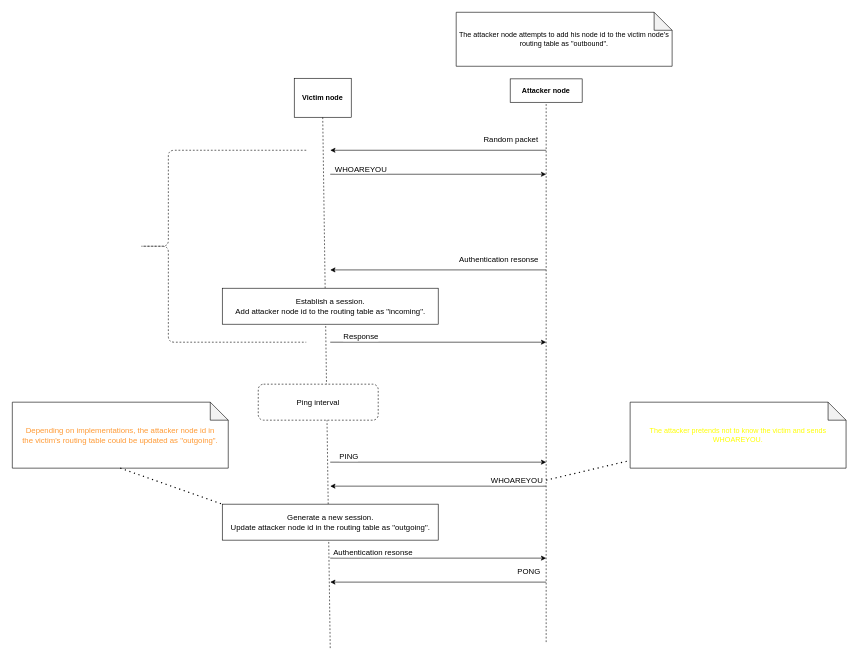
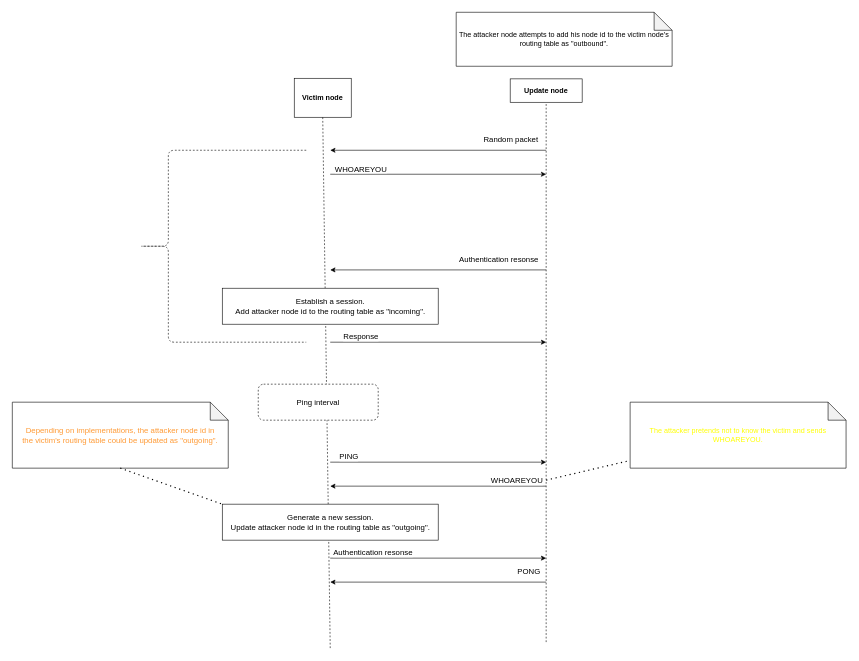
  <mxCell id="0" />
  <mxCell id="1" parent="0" />
  <mxCell id="2" value="Victim node" style="rounded=0;whiteSpace=wrap;html=1;fontStyle=1" parent="1" vertex="1"><mxGeometry x="490" y="130" width="95" height="65" as="geometry" /></mxCell>
- <mxCell id="3" value="Attacker node" style="rounded=0;whiteSpace=wrap;html=1;fontStyle=1" parent="1" vertex="1"><mxGeometry x="850" y="131" width="120" height="39" as="geometry" /></mxCell>
+ <mxCell id="3" value="Update node" style="rounded=0;whiteSpace=wrap;html=1;fontStyle=1" parent="1" vertex="1"><mxGeometry x="850" y="131" width="120" height="39" as="geometry" /></mxCell>
  <mxCell id="4" value="" style="endArrow=none;dashed=1;html=1;fontSize=12;entryX=0.5;entryY=1;entryDx=0;entryDy=0;" parent="1" target="2" edge="1"><mxGeometry width="50" height="50" relative="1" as="geometry"><mxPoint x="550" y="1080" as="sourcePoint" /><mxPoint x="570" y="240" as="targetPoint" /></mxGeometry></mxCell>
  <mxCell id="5" value="" style="endArrow=none;dashed=1;html=1;fontSize=12;entryX=0.5;entryY=1;entryDx=0;entryDy=0;" parent="1" target="3" edge="1"><mxGeometry width="50" height="50" relative="1" as="geometry"><mxPoint x="910" y="1070" as="sourcePoint" /><mxPoint x="560" y="181" as="targetPoint" /></mxGeometry></mxCell>
  <mxCell id="6" value="The attacker node attempts to add his node id to the victim node's routing table as &quot;outbound&quot;." style="shape=note;whiteSpace=wrap;html=1;backgroundOutline=1;darkOpacity=0.05;" parent="1" vertex="1"><mxGeometry x="760" y="20" width="360" height="90" as="geometry" /></mxCell>
  <mxCell id="7" value="" style="endArrow=classic;html=1;" parent="1" edge="1"><mxGeometry width="50" height="50" relative="1" as="geometry"><mxPoint x="910" y="250" as="sourcePoint" /><mxPoint x="550" y="250" as="targetPoint" /></mxGeometry></mxCell>
  <mxCell id="8" value="Random packet" style="edgeLabel;html=1;align=center;verticalAlign=middle;resizable=0;points=[];fontSize=13;" vertex="1" connectable="0" parent="7"><mxGeometry x="-0.217" y="-2" relative="1" as="geometry"><mxPoint x="81" y="-18" as="offset" /></mxGeometry></mxCell>
  <mxCell id="9" value="" style="endArrow=classic;html=1;" edge="1" parent="1"><mxGeometry width="50" height="50" relative="1" as="geometry"><mxPoint x="550" y="290" as="sourcePoint" /><mxPoint x="910" y="290" as="targetPoint" /></mxGeometry></mxCell>
  <mxCell id="10" value="WHOAREYOU" style="edgeLabel;html=1;align=center;verticalAlign=middle;resizable=0;points=[];fontSize=13;" vertex="1" connectable="0" parent="9"><mxGeometry x="0.211" y="2" relative="1" as="geometry"><mxPoint x="-168" y="-8" as="offset" /></mxGeometry></mxCell>
  <mxCell id="11" value="" style="endArrow=classic;html=1;" edge="1" parent="1"><mxGeometry width="50" height="50" relative="1" as="geometry"><mxPoint x="910" y="449.5" as="sourcePoint" /><mxPoint x="550" y="449.5" as="targetPoint" /></mxGeometry></mxCell>
  <mxCell id="12" value="Authentication resonse" style="edgeLabel;html=1;align=center;verticalAlign=middle;resizable=0;points=[];fontSize=13;" vertex="1" connectable="0" parent="11"><mxGeometry x="-0.217" y="-2" relative="1" as="geometry"><mxPoint x="61" y="-17" as="offset" /></mxGeometry></mxCell>
  <mxCell id="13" value="Establish a session.&lt;br&gt;Add attacker node id to the routing table as &quot;incoming&quot;." style="html=1;dashed=0;whitespace=wrap;fontSize=13;" vertex="1" parent="1"><mxGeometry x="370" y="480" width="360" height="60" as="geometry" /></mxCell>
  <mxCell id="14" value="" style="endArrow=classic;html=1;" edge="1" parent="1"><mxGeometry width="50" height="50" relative="1" as="geometry"><mxPoint x="550" y="570" as="sourcePoint" /><mxPoint x="910" y="570" as="targetPoint" /></mxGeometry></mxCell>
  <mxCell id="15" value="Response" style="edgeLabel;html=1;align=center;verticalAlign=middle;resizable=0;points=[];fontSize=13;" vertex="1" connectable="0" parent="14"><mxGeometry x="0.211" y="2" relative="1" as="geometry"><mxPoint x="-168" y="-8" as="offset" /></mxGeometry></mxCell>
  <mxCell id="16" value="" style="endArrow=classic;html=1;" edge="1" parent="1"><mxGeometry width="50" height="50" relative="1" as="geometry"><mxPoint x="550" y="770" as="sourcePoint" /><mxPoint x="910" y="770" as="targetPoint" /></mxGeometry></mxCell>
  <mxCell id="17" value="PING" style="edgeLabel;html=1;align=center;verticalAlign=middle;resizable=0;points=[];fontSize=13;" vertex="1" connectable="0" parent="16"><mxGeometry x="0.211" y="2" relative="1" as="geometry"><mxPoint x="-188" y="-8" as="offset" /></mxGeometry></mxCell>
  <mxCell id="18" value="Ping interval" style="rounded=1;whiteSpace=wrap;html=1;fontSize=13;dashed=1;" vertex="1" parent="1"><mxGeometry x="430" y="640" width="200" height="60" as="geometry" /></mxCell>
  <mxCell id="19" value="" style="endArrow=classic;html=1;" edge="1" parent="1"><mxGeometry width="50" height="50" relative="1" as="geometry"><mxPoint x="910" y="810" as="sourcePoint" /><mxPoint x="550" y="810" as="targetPoint" /></mxGeometry></mxCell>
  <mxCell id="20" value="WHOAREYOU" style="edgeLabel;html=1;align=center;verticalAlign=middle;resizable=0;points=[];fontSize=13;" vertex="1" connectable="0" parent="19"><mxGeometry x="-0.217" y="-2" relative="1" as="geometry"><mxPoint x="91" y="-8" as="offset" /></mxGeometry></mxCell>
  <mxCell id="21" value="" style="endArrow=classic;html=1;" edge="1" parent="1"><mxGeometry width="50" height="50" relative="1" as="geometry"><mxPoint x="550" y="930" as="sourcePoint" /><mxPoint x="910" y="930" as="targetPoint" /></mxGeometry></mxCell>
  <mxCell id="22" value="Authentication resonse" style="edgeLabel;html=1;align=center;verticalAlign=middle;resizable=0;points=[];fontSize=13;" vertex="1" connectable="0" parent="21"><mxGeometry x="0.211" y="2" relative="1" as="geometry"><mxPoint x="-148" y="-8" as="offset" /></mxGeometry></mxCell>
  <mxCell id="23" value="" style="endArrow=classic;html=1;" edge="1" parent="1"><mxGeometry width="50" height="50" relative="1" as="geometry"><mxPoint x="910" y="970" as="sourcePoint" /><mxPoint x="550" y="970" as="targetPoint" /></mxGeometry></mxCell>
  <mxCell id="24" value="PONG" style="edgeLabel;html=1;align=center;verticalAlign=middle;resizable=0;points=[];fontSize=13;" vertex="1" connectable="0" parent="23"><mxGeometry x="-0.217" y="-2" relative="1" as="geometry"><mxPoint x="111" y="-17" as="offset" /></mxGeometry></mxCell>
  <mxCell id="25" value="&lt;div&gt;Generate a new session.&lt;/div&gt;&lt;div&gt;Update attacker node id in the routing table as &quot;outgoing&quot;.&lt;/div&gt;" style="html=1;dashed=0;whitespace=wrap;fontSize=13;" vertex="1" parent="1"><mxGeometry x="370" y="840" width="360" height="60" as="geometry" /></mxCell>
  <mxCell id="26" value="Depending on implementations, the attacker node id in &lt;br&gt;the victim's routing table could be updated as &quot;outgoing&quot;." style="shape=note;whiteSpace=wrap;html=1;backgroundOutline=1;darkOpacity=0.05;fontColor=#FF9933;fontSize=13;" vertex="1" parent="1"><mxGeometry x="20" y="670" width="360" height="110" as="geometry" /></mxCell>
  <mxCell id="27" value="The attacker pretends not to know the victim and sends WHOAREYOU." style="shape=note;whiteSpace=wrap;html=1;backgroundOutline=1;darkOpacity=0.05;fontColor=#FFFF00;" vertex="1" parent="1"><mxGeometry x="1050" y="670" width="360" height="110" as="geometry" /></mxCell>
  <mxCell id="28" value="" style="endArrow=none;dashed=1;html=1;dashPattern=1 3;strokeWidth=2;fontSize=13;fontColor=#FF9933;entryX=0;entryY=0;entryDx=0;entryDy=0;exitX=0.5;exitY=1;exitDx=0;exitDy=0;exitPerimeter=0;" edge="1" parent="1" source="26" target="25"><mxGeometry width="50" height="50" relative="1" as="geometry"><mxPoint x="290" y="720" as="sourcePoint" /><mxPoint x="340" y="670" as="targetPoint" /></mxGeometry></mxCell>
  <mxCell id="29" value="" style="endArrow=none;dashed=1;html=1;dashPattern=1 3;strokeWidth=2;fontSize=13;fontColor=#FF9933;" edge="1" parent="1" target="27"><mxGeometry width="50" height="50" relative="1" as="geometry"><mxPoint x="910" y="800" as="sourcePoint" /><mxPoint x="380" y="850" as="targetPoint" /></mxGeometry></mxCell>
  <mxCell id="30" value="" style="shape=curlyBracket;whiteSpace=wrap;html=1;rounded=1;dashed=1;fontSize=13;fontColor=#FF9933;size=0.179;" vertex="1" parent="1"><mxGeometry x="230" y="250" width="280" height="320" as="geometry" /></mxCell>
